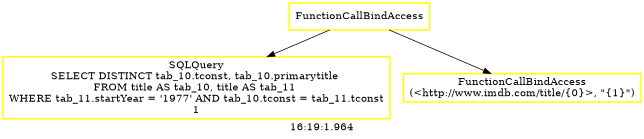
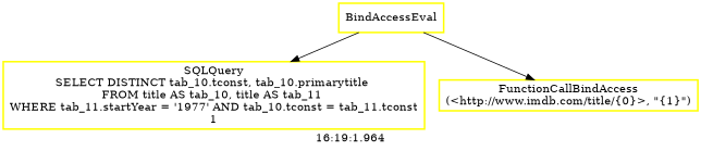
  digraph {
    label="16:19:1.964"
    node [color=yellow fontcolor=black shape=rectangle style=bold]
    edge [color=black]
-   n1 [label=FunctionCallBindAccess]
+   n1 [label=BindAccessEval]
    n2 [label="SQLQuery\nSELECT DISTINCT tab_10.tconst, tab_10.primarytitle \nFROM title AS tab_10, title AS tab_11 \nWHERE tab_11.startYear = '1977' AND tab_10.tconst = tab_11.tconst\n1"]
    n3 [label="FunctionCallBindAccess\n(<http://www.imdb.com/title/{0}>, \"{1}\")"]
    n1 -> n2
    n1 -> n3
  }
